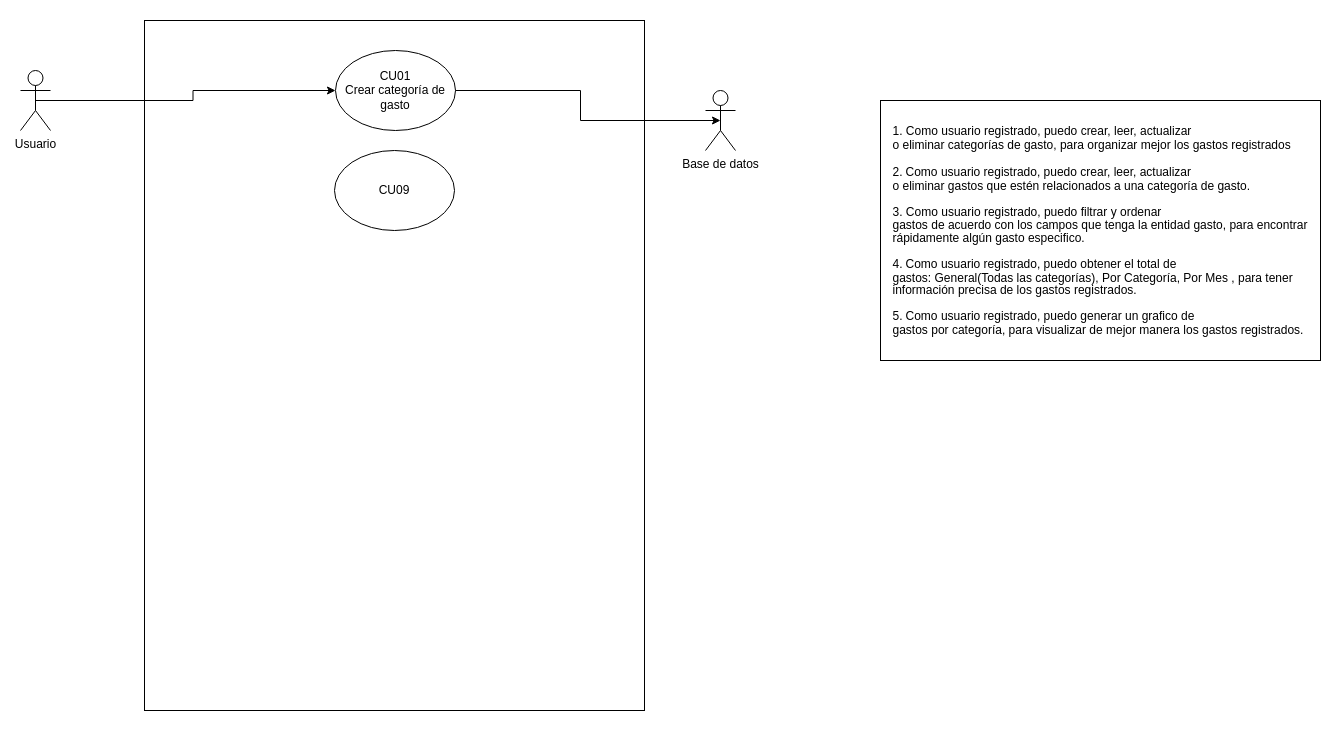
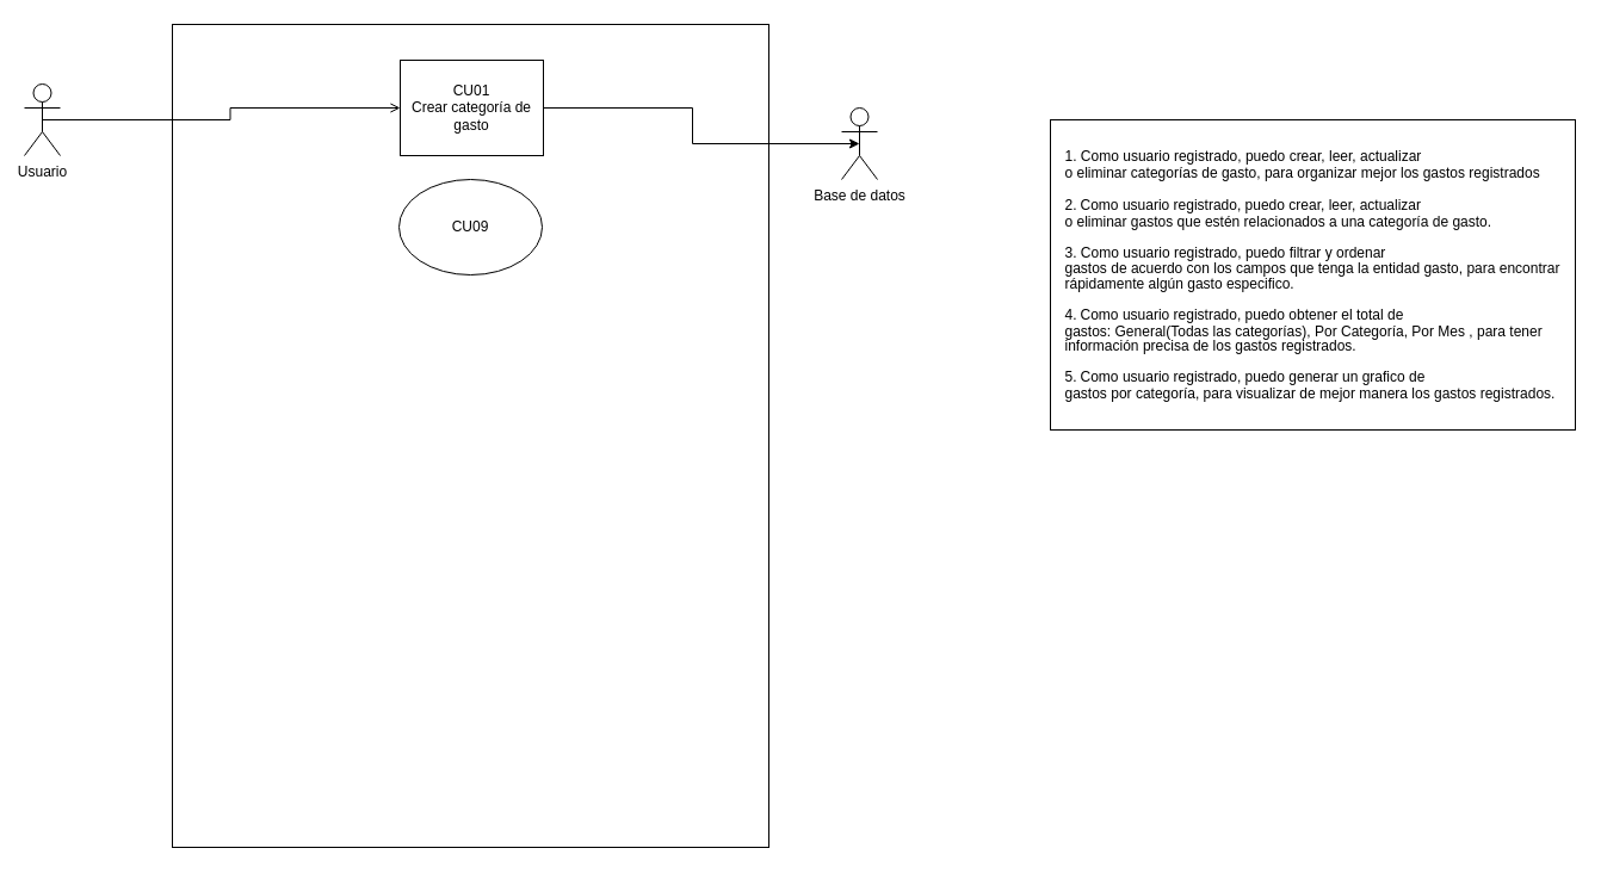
  <mxCell id="0" />
  <mxCell id="1" parent="0" />
  <mxCell id="2" value="" style="rounded=0;whiteSpace=wrap;html=1;" vertex="1" parent="1"><mxGeometry x="144" y="20" width="500" height="690" as="geometry" /></mxCell>
- <mxCell id="3" style="edgeStyle=orthogonalEdgeStyle;rounded=0;orthogonalLoop=1;jettySize=auto;html=1;exitX=0.5;exitY=0.5;exitDx=0;exitDy=0;exitPerimeter=0;entryX=0;entryY=0.5;entryDx=0;entryDy=0;" edge="1" parent="1" source="4" target="6"><mxGeometry relative="1" as="geometry" /></mxCell>
+ <mxCell id="3" style="edgeStyle=orthogonalEdgeStyle;rounded=0;orthogonalLoop=1;jettySize=auto;html=1;exitX=0.5;exitY=0.5;exitDx=0;exitDy=0;exitPerimeter=0;entryX=0;entryY=0.5;entryDx=0;entryDy=0;endArrow=open;" edge="1" parent="1" source="4" target="6"><mxGeometry relative="1" as="geometry" /></mxCell>
  <mxCell id="4" value="Usuario&lt;br&gt;" style="shape=umlActor;verticalLabelPosition=bottom;verticalAlign=top;html=1;outlineConnect=0;" vertex="1" parent="1"><mxGeometry x="20" y="70" width="30" height="60" as="geometry" /></mxCell>
  <mxCell id="5" value="Base de datos" style="shape=umlActor;verticalLabelPosition=bottom;verticalAlign=top;html=1;outlineConnect=0;" vertex="1" parent="1"><mxGeometry x="705" y="90" width="30" height="60" as="geometry" /></mxCell>
- <mxCell id="6" value="CU01&lt;br&gt;Crear categoría de gasto" style="ellipse;whiteSpace=wrap;html=1;" vertex="1" parent="1"><mxGeometry x="335" y="50" width="120" height="80" as="geometry" /></mxCell>
+ <mxCell id="6" value="CU01&lt;br&gt;Crear categoría de gasto" style="whiteSpace=wrap;html=1;rounded=0;" vertex="1" parent="1"><mxGeometry x="335" y="50" width="120" height="80" as="geometry" /></mxCell>
  <mxCell id="7" value="CU09" style="ellipse;whiteSpace=wrap;html=1;" vertex="1" parent="1"><mxGeometry x="334" y="150" width="120" height="80" as="geometry" /></mxCell>
  <mxCell id="8" value="&lt;p style=&quot;text-indent: -18pt;&quot; class=&quot;MsoListParagraphCxSpFirst&quot;&gt;&lt;/p&gt;&lt;div style=&quot;text-align: left;&quot;&gt;&lt;font style=&quot;font-size: 12px;&quot;&gt;&lt;span style=&quot;text-indent: -18pt; background-color: initial;&quot;&gt;1.&amp;nbsp;&lt;/span&gt;&lt;span style=&quot;background-color: initial; text-indent: -18pt; line-height: 107%;&quot;&gt;&lt;/span&gt;&lt;span style=&quot;text-indent: -18pt; background-color: initial; line-height: 107%;&quot;&gt;Como usuario registrado, puedo crear, leer, actualizar&lt;/span&gt;&lt;/font&gt;&lt;/div&gt;&lt;font style=&quot;font-size: 12px;&quot;&gt;&lt;div style=&quot;text-align: left;&quot;&gt;&lt;span style=&quot;text-indent: -18pt; background-color: initial;&quot;&gt;o eliminar categorías de gasto, para organizar mejor los gastos registrados&lt;/span&gt;&lt;/div&gt;&lt;/font&gt;&lt;p&gt;&lt;/p&gt;&lt;p style=&quot;text-indent: -18pt;&quot; class=&quot;MsoListParagraphCxSpMiddle&quot;&gt;&lt;/p&gt;&lt;div style=&quot;text-align: left;&quot;&gt;&lt;font style=&quot;font-size: 12px;&quot;&gt;&lt;span style=&quot;text-indent: -18pt; background-color: initial;&quot;&gt;2.&lt;/span&gt;&lt;span style=&quot;text-indent: -18pt; background-color: initial; font-variant-numeric: normal; font-variant-east-asian: normal; font-variant-alternates: normal; font-kerning: auto; font-optical-sizing: auto; font-feature-settings: normal; font-variation-settings: normal; font-variant-position: normal; font-stretch: normal; line-height: normal; font-family: &amp;quot;Times New Roman&amp;quot;;&quot;&gt;&amp;nbsp;&lt;/span&gt;&lt;/font&gt;&lt;span style=&quot;background-color: initial; text-indent: -18pt;&quot;&gt;Como usuario registrado, puedo crear, leer, actualizar&lt;/span&gt;&lt;/div&gt;&lt;span style=&quot;line-height: 107%;&quot;&gt;&lt;div style=&quot;text-align: left;&quot;&gt;&lt;span style=&quot;text-indent: -18pt; background-color: initial;&quot;&gt;&lt;font style=&quot;font-size: 12px;&quot;&gt;o eliminar gastos que estén relacionados a una categoría de gasto.&lt;/font&gt;&lt;/span&gt;&lt;/div&gt;&lt;/span&gt;&lt;p&gt;&lt;/p&gt;&lt;p style=&quot;text-indent: -18pt;&quot; class=&quot;MsoListParagraphCxSpMiddle&quot;&gt;&lt;/p&gt;&lt;div style=&quot;text-align: left;&quot;&gt;&lt;font style=&quot;font-size: 12px;&quot;&gt;&lt;span style=&quot;text-indent: -18pt; background-color: initial;&quot;&gt;3.&amp;nbsp;&lt;/span&gt;&lt;/font&gt;&lt;span style=&quot;background-color: initial; text-indent: -18pt;&quot;&gt;Como usuario registrado, puedo filtrar y ordenar&lt;/span&gt;&lt;/div&gt;&lt;span style=&quot;line-height: 107%;&quot;&gt;&lt;font style=&quot;font-size: 12px;&quot;&gt;&lt;div style=&quot;text-align: left;&quot;&gt;&lt;span style=&quot;text-indent: -18pt; background-color: initial;&quot;&gt;gastos de acuerdo con los campos que tenga la entidad gasto, para encontrar&lt;/span&gt;&lt;/div&gt;&lt;div style=&quot;text-align: left;&quot;&gt;&lt;span style=&quot;text-indent: -18pt; background-color: initial;&quot;&gt;rápidamente algún gasto especifico.&lt;/span&gt;&lt;/div&gt;&lt;/font&gt;&lt;/span&gt;&lt;p&gt;&lt;/p&gt;&lt;p style=&quot;text-indent: -18pt;&quot; class=&quot;MsoListParagraphCxSpMiddle&quot;&gt;&lt;/p&gt;&lt;div style=&quot;text-align: left;&quot;&gt;&lt;font style=&quot;font-size: 12px;&quot;&gt;&lt;span style=&quot;text-indent: -18pt; background-color: initial;&quot;&gt;4.&lt;/span&gt;&lt;span style=&quot;text-indent: -18pt; background-color: initial; font-variant-numeric: normal; font-variant-east-asian: normal; font-variant-alternates: normal; font-kerning: auto; font-optical-sizing: auto; font-feature-settings: normal; font-variation-settings: normal; font-variant-position: normal; font-stretch: normal; line-height: normal; font-family: &amp;quot;Times New Roman&amp;quot;;&quot;&gt;&amp;nbsp;&lt;/span&gt;&lt;/font&gt;&lt;span style=&quot;background-color: initial; text-indent: -18pt;&quot;&gt;Como usuario registrado, puedo obtener el total de&lt;/span&gt;&lt;/div&gt;&lt;span style=&quot;line-height: 107%;&quot;&gt;&lt;font style=&quot;font-size: 12px;&quot;&gt;&lt;div style=&quot;text-align: left;&quot;&gt;&lt;span style=&quot;text-indent: -18pt; background-color: initial;&quot;&gt;gastos: General(Todas las categorías), Por Categoría, Por Mes , para tener&lt;/span&gt;&lt;/div&gt;&lt;div style=&quot;text-align: left;&quot;&gt;&lt;span style=&quot;text-indent: -18pt; background-color: initial;&quot;&gt;información precisa de los gastos registrados.&lt;/span&gt;&lt;/div&gt;&lt;/font&gt;&lt;/span&gt;&lt;p&gt;&lt;/p&gt;&lt;p style=&quot;text-indent: -18pt;&quot; class=&quot;MsoListParagraphCxSpLast&quot;&gt;&lt;/p&gt;&lt;div style=&quot;text-align: left;&quot;&gt;&lt;font style=&quot;font-size: 12px;&quot;&gt;&lt;span style=&quot;text-indent: -18pt; background-color: initial;&quot;&gt;5.&lt;/span&gt;&lt;span style=&quot;text-indent: -18pt; background-color: initial; font-variant-numeric: normal; font-variant-east-asian: normal; font-variant-alternates: normal; font-kerning: auto; font-optical-sizing: auto; font-feature-settings: normal; font-variation-settings: normal; font-variant-position: normal; font-stretch: normal; line-height: normal; font-family: &amp;quot;Times New Roman&amp;quot;;&quot;&gt;&amp;nbsp;&lt;/span&gt;&lt;/font&gt;&lt;span style=&quot;background-color: initial; text-indent: -18pt;&quot;&gt;Como usuario registrado, puedo generar un grafico de&lt;/span&gt;&lt;/div&gt;&lt;span style=&quot;line-height: 107%;&quot;&gt;&lt;div style=&quot;text-align: left;&quot;&gt;&lt;span style=&quot;text-indent: -18pt; background-color: initial;&quot;&gt;&lt;font style=&quot;font-size: 12px;&quot;&gt;gastos por categoría, para visualizar de mejor manera los gastos registrados.&lt;/font&gt;&lt;/span&gt;&lt;/div&gt;&lt;span style=&quot;font-size: 12pt; font-size: 12pt;&quot;&gt;&lt;/span&gt;&lt;/span&gt;&lt;p&gt;&lt;/p&gt;" style="rounded=0;whiteSpace=wrap;html=1;" vertex="1" parent="1"><mxGeometry x="880" y="100" width="440" height="260" as="geometry" /></mxCell>
  <mxCell id="9" style="edgeStyle=orthogonalEdgeStyle;rounded=0;orthogonalLoop=1;jettySize=auto;html=1;exitX=1;exitY=0.5;exitDx=0;exitDy=0;entryX=0.5;entryY=0.5;entryDx=0;entryDy=0;entryPerimeter=0;" edge="1" parent="1" source="6" target="5"><mxGeometry relative="1" as="geometry" /></mxCell>
